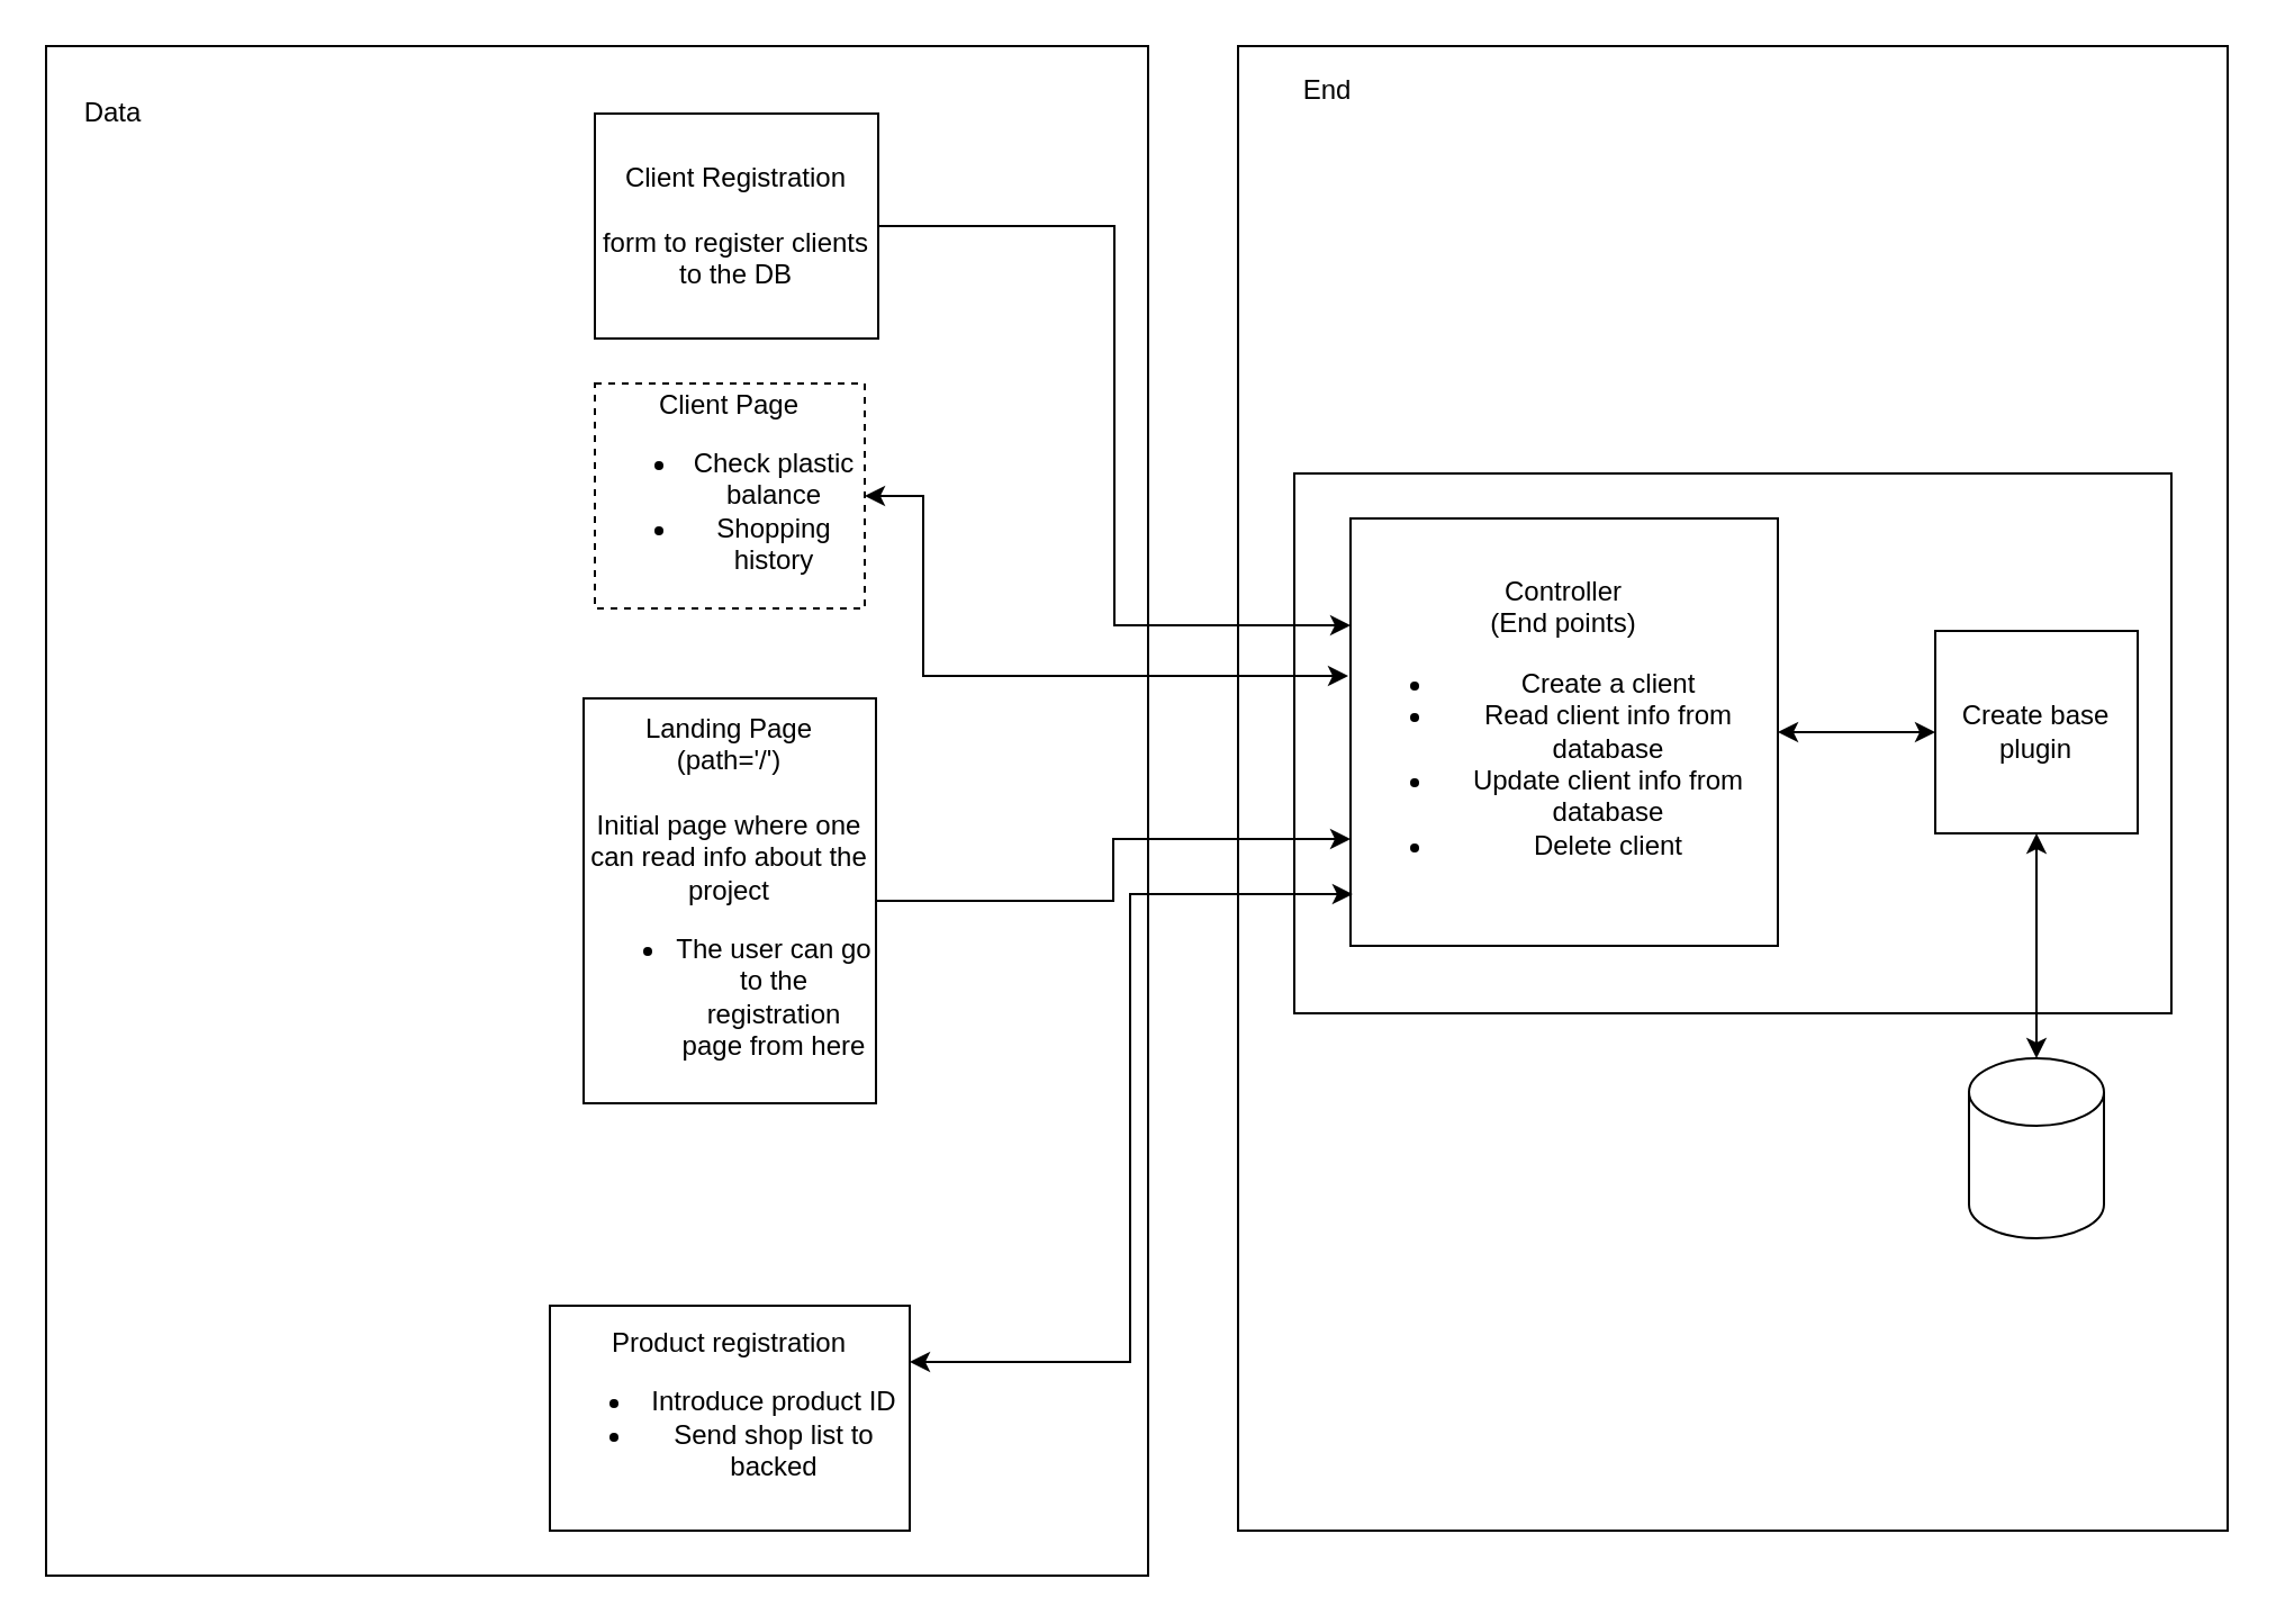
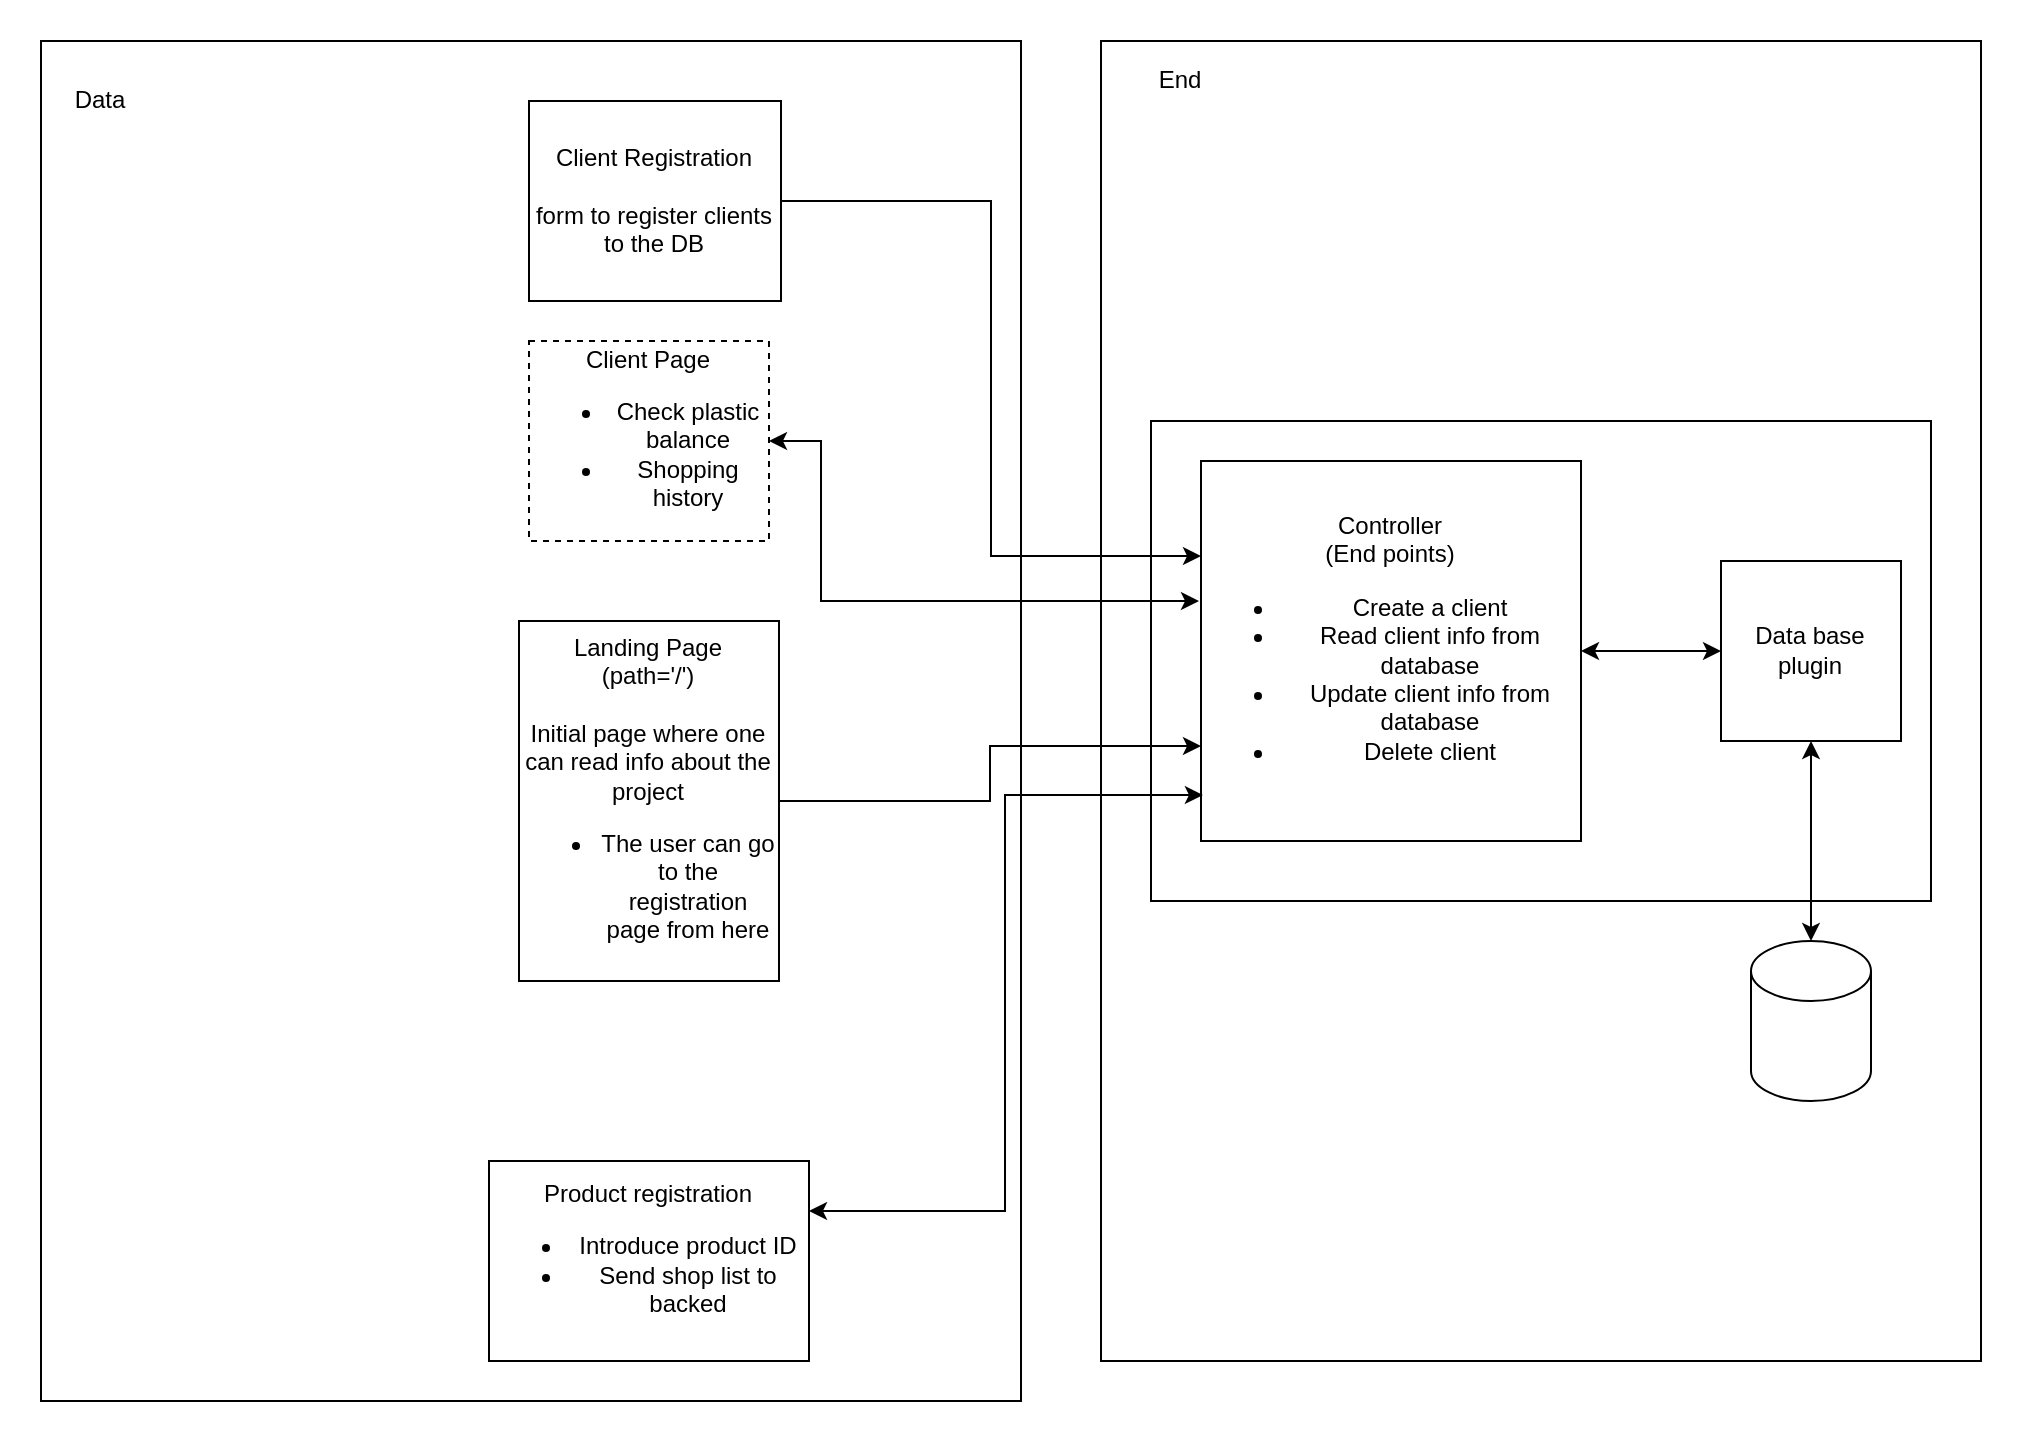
  <mxCell id="0" />
  <mxCell id="1" parent="0" />
  <mxCell id="2" value="" style="whiteSpace=wrap;html=1;" parent="1" vertex="1"><mxGeometry x="550" y="20" width="440" height="660" as="geometry" /></mxCell>
  <mxCell id="3" value="" style="shape=cylinder2;whiteSpace=wrap;html=1;boundedLbl=1;backgroundOutline=1;size=15;" parent="1" vertex="1"><mxGeometry x="875" y="470" width="60" height="80" as="geometry" /></mxCell>
  <mxCell id="4" value="" style="whiteSpace=wrap;html=1;imageAspect=1;recursiveResize=1;expand=1;" parent="1" vertex="1"><mxGeometry x="20" y="20" width="490" height="680" as="geometry" /></mxCell>
  <mxCell id="5" value="&lt;div&gt;Client Page&lt;/div&gt;&lt;div&gt;&lt;ul&gt;&lt;li&gt;Check plastic balance&lt;/li&gt;&lt;li&gt;Shopping history&lt;/li&gt;&lt;/ul&gt;&lt;/div&gt;" style="rounded=0;whiteSpace=wrap;html=1;dashed=1;" parent="1" vertex="1"><mxGeometry x="264" y="170" width="120" height="100" as="geometry" /></mxCell>
  <mxCell id="6" value="&lt;div&gt;Product registration&lt;/div&gt;&lt;div&gt;&lt;ul&gt;&lt;li&gt;Introduce product ID&lt;/li&gt;&lt;li&gt;Send shop list to backed&lt;/li&gt;&lt;/ul&gt;&lt;/div&gt;" style="rounded=0;whiteSpace=wrap;html=1;" parent="1" vertex="1"><mxGeometry x="244" y="580" width="160" height="100" as="geometry" /></mxCell>
  <mxCell id="7" value="Data" style="text;html=1;strokeColor=none;fillColor=none;align=center;verticalAlign=middle;whiteSpace=wrap;rounded=0;" parent="1" vertex="1"><mxGeometry x="30" y="40" width="40" height="20" as="geometry" /></mxCell>
  <mxCell id="8" value="End" style="text;html=1;strokeColor=none;fillColor=none;align=center;verticalAlign=middle;whiteSpace=wrap;rounded=0;" parent="1" vertex="1"><mxGeometry x="570" y="30" width="40" height="20" as="geometry" /></mxCell>
  <mxCell id="9" value="" style="rounded=0;whiteSpace=wrap;html=1;" parent="1" vertex="1"><mxGeometry x="575" y="210" width="390" height="240" as="geometry" /></mxCell>
  <mxCell id="10" style="edgeStyle=orthogonalEdgeStyle;rounded=0;orthogonalLoop=1;jettySize=auto;html=1;exitX=1;exitY=0.5;exitDx=0;exitDy=0;startArrow=classic;startFill=1;" parent="1" source="11" target="13" edge="1"><mxGeometry relative="1" as="geometry"><Array as="points" /></mxGeometry></mxCell>
  <mxCell id="11" value="&lt;div&gt;Controller&lt;/div&gt;&lt;div&gt;(End points)&lt;/div&gt;&lt;div&gt;&lt;ul&gt;&lt;li&gt;Create a client&lt;/li&gt;&lt;li&gt;Read client info from database&lt;/li&gt;&lt;li&gt;Update client info from database&lt;/li&gt;&lt;li&gt;Delete client&lt;/li&gt;&lt;/ul&gt;&lt;/div&gt;" style="whiteSpace=wrap;html=1;aspect=fixed;" parent="1" vertex="1"><mxGeometry x="600" y="230" width="190" height="190" as="geometry" /></mxCell>
  <mxCell id="12" style="edgeStyle=orthogonalEdgeStyle;rounded=0;orthogonalLoop=1;jettySize=auto;html=1;exitX=0.5;exitY=1;exitDx=0;exitDy=0;startArrow=classic;startFill=1;" parent="1" source="13" target="3" edge="1"><mxGeometry relative="1" as="geometry" /></mxCell>
- <mxCell id="13" value="Create base plugin" style="whiteSpace=wrap;html=1;aspect=fixed;" parent="1" vertex="1"><mxGeometry x="860" y="280" width="90" height="90" as="geometry" /></mxCell>
+ <mxCell id="13" value="Data base plugin" style="whiteSpace=wrap;html=1;aspect=fixed;" parent="1" vertex="1"><mxGeometry x="860" y="280" width="90" height="90" as="geometry" /></mxCell>
  <mxCell id="14" style="edgeStyle=orthogonalEdgeStyle;rounded=0;orthogonalLoop=1;jettySize=auto;html=1;exitX=1;exitY=0.5;exitDx=0;exitDy=0;startArrow=classic;startFill=1;" parent="1" source="5" edge="1"><mxGeometry relative="1" as="geometry"><mxPoint x="599" y="300" as="targetPoint" /><Array as="points"><mxPoint x="410" y="220" /><mxPoint x="410" y="300" /><mxPoint x="599" y="300" /></Array></mxGeometry></mxCell>
  <mxCell id="15" style="edgeStyle=orthogonalEdgeStyle;rounded=0;orthogonalLoop=1;jettySize=auto;html=1;exitX=1;exitY=0.25;exitDx=0;exitDy=0;entryX=0.005;entryY=0.879;entryDx=0;entryDy=0;startArrow=classic;startFill=1;entryPerimeter=0;" parent="1" source="6" target="11" edge="1"><mxGeometry relative="1" as="geometry" /></mxCell>
  <mxCell id="16" style="edgeStyle=orthogonalEdgeStyle;rounded=0;orthogonalLoop=1;jettySize=auto;html=1;entryX=0;entryY=0.25;entryDx=0;entryDy=0;" edge="1" parent="1" source="17" target="11"><mxGeometry relative="1" as="geometry" /></mxCell>
  <mxCell id="17" value="&lt;div&gt;Client Registration&lt;/div&gt;&lt;div&gt;&lt;br&gt;&lt;/div&gt;&lt;div&gt;form to register clients to the DB&lt;/div&gt;" style="rounded=0;whiteSpace=wrap;html=1;" vertex="1" parent="1"><mxGeometry x="264" y="50" width="126" height="100" as="geometry" /></mxCell>
  <mxCell id="18" style="edgeStyle=orthogonalEdgeStyle;rounded=0;orthogonalLoop=1;jettySize=auto;html=1;entryX=0;entryY=0.75;entryDx=0;entryDy=0;" edge="1" parent="1" source="19" target="11"><mxGeometry relative="1" as="geometry" /></mxCell>
  <mxCell id="19" value="&lt;div&gt;Landing Page&lt;/div&gt;&lt;div&gt;(path='/')&lt;/div&gt;&lt;div&gt;&lt;br&gt;&lt;/div&gt;&lt;div&gt;Initial page where one can read info about the project&lt;/div&gt;&lt;div&gt;&lt;ul&gt;&lt;li&gt;The user can go to the registration page from here&lt;/li&gt;&lt;/ul&gt;&lt;/div&gt;" style="rounded=0;whiteSpace=wrap;html=1;" vertex="1" parent="1"><mxGeometry x="259" y="310" width="130" height="180" as="geometry" /></mxCell>
